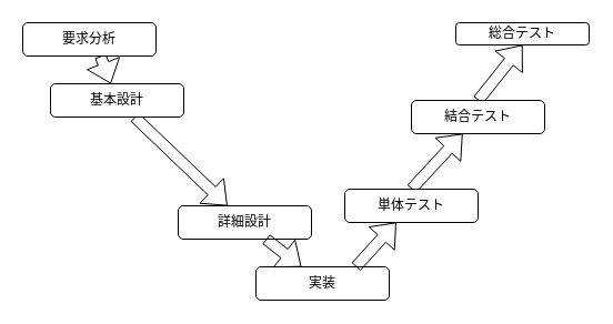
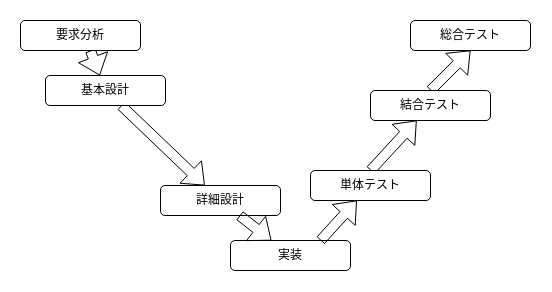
  <mxCell id="0" />
  <mxCell id="1" parent="0" />
  <mxCell id="2" value="" style="shape=flexArrow;endArrow=classic;html=1;exitX=0.5;exitY=0;exitDx=0;exitDy=0;entryX=0.5;entryY=1;entryDx=0;entryDy=0;" edge="1" parent="1" source="10" target="14"><mxGeometry width="50" height="50" relative="1" as="geometry"><mxPoint x="320" y="310" as="sourcePoint" /><mxPoint x="510" y="30" as="targetPoint" /></mxGeometry></mxCell>
  <mxCell id="3" value="詳細設計" style="rounded=1;whiteSpace=wrap;html=1;" vertex="1" parent="1"><mxGeometry x="160" y="185" width="120" height="30" as="geometry" /></mxCell>
  <mxCell id="4" value="" style="shape=flexArrow;endArrow=classic;html=1;" edge="1" parent="1" source="7" target="3"><mxGeometry width="50" height="50" relative="1" as="geometry"><mxPoint x="10" y="20" as="sourcePoint" /><mxPoint x="290" y="350" as="targetPoint" /></mxGeometry></mxCell>
  <mxCell id="5" value="実装" style="rounded=1;whiteSpace=wrap;html=1;" vertex="1" parent="1"><mxGeometry x="230" y="240" width="120" height="30" as="geometry" /></mxCell>
  <mxCell id="6" value="" style="shape=flexArrow;endArrow=classic;html=1;" edge="1" parent="1" source="3" target="5"><mxGeometry width="50" height="50" relative="1" as="geometry"><mxPoint x="224.545" y="270" as="sourcePoint" /><mxPoint x="290" y="350" as="targetPoint" /></mxGeometry></mxCell>
  <mxCell id="7" value="基本設計" style="rounded=1;whiteSpace=wrap;html=1;" vertex="1" parent="1"><mxGeometry x="45" y="75" width="120" height="30" as="geometry" /></mxCell>
  <mxCell id="8" value="" style="shape=flexArrow;endArrow=classic;html=1;exitX=0.583;exitY=1;exitDx=0;exitDy=0;exitPerimeter=0;" edge="1" parent="1" source="9" target="7"><mxGeometry width="50" height="50" relative="1" as="geometry"><mxPoint x="10" y="20" as="sourcePoint" /><mxPoint x="174.091" y="210" as="targetPoint" /></mxGeometry></mxCell>
  <mxCell id="9" value="要求分析" style="rounded=1;whiteSpace=wrap;html=1;" vertex="1" parent="1"><mxGeometry x="20" y="20" width="120" height="30" as="geometry" /></mxCell>
  <mxCell id="10" value="結合テスト" style="rounded=1;whiteSpace=wrap;html=1;" vertex="1" parent="1"><mxGeometry x="370" y="90" width="120" height="30" as="geometry" /></mxCell>
  <mxCell id="11" value="" style="shape=flexArrow;endArrow=classic;html=1;exitX=0.5;exitY=0;exitDx=0;exitDy=0;" edge="1" parent="1" source="12" target="10"><mxGeometry width="50" height="50" relative="1" as="geometry"><mxPoint x="310" y="320" as="sourcePoint" /><mxPoint x="520" y="30" as="targetPoint" /></mxGeometry></mxCell>
  <mxCell id="12" value="単体テスト" style="rounded=1;whiteSpace=wrap;html=1;" vertex="1" parent="1"><mxGeometry x="310" y="170" width="120" height="30" as="geometry" /></mxCell>
  <mxCell id="13" value="" style="shape=flexArrow;endArrow=classic;html=1;exitX=0.75;exitY=0;exitDx=0;exitDy=0;" edge="1" parent="1" source="5" target="12"><mxGeometry width="50" height="50" relative="1" as="geometry"><mxPoint x="310" y="320" as="sourcePoint" /><mxPoint x="398" y="200" as="targetPoint" /></mxGeometry></mxCell>
- <mxCell id="14" value="総合テスト" style="rounded=1;whiteSpace=wrap;html=1;" vertex="1" parent="1"><mxGeometry x="410" y="20" width="120" height="20" as="geometry" /></mxCell>
+ <mxCell id="14" value="総合テスト" style="rounded=1;whiteSpace=wrap;html=1;" vertex="1" parent="1"><mxGeometry x="410" y="20" width="120" height="30" as="geometry" /></mxCell>
